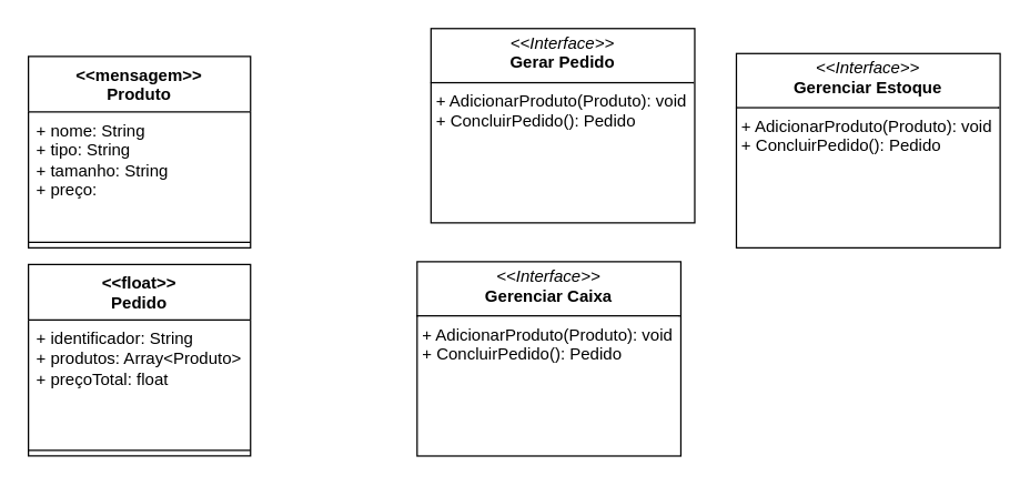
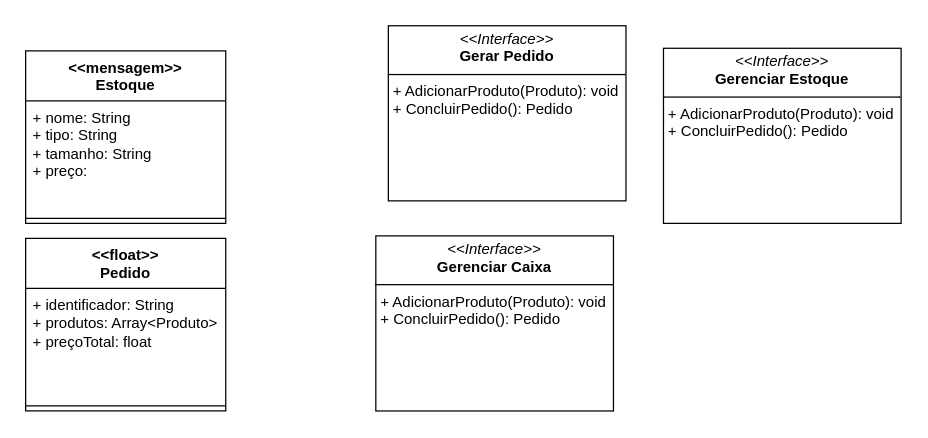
  <mxCell id="0" />
  <mxCell id="1" parent="0" />
  <mxCell id="2" value="&lt;p style=&quot;margin:0px;margin-top:4px;text-align:center;&quot;&gt;&lt;i&gt;&amp;lt;&amp;lt;Interface&amp;gt;&amp;gt;&lt;/i&gt;&lt;br&gt;&lt;b&gt;Gerar Pedido&lt;/b&gt;&lt;/p&gt;&lt;hr size=&quot;1&quot; style=&quot;border-style:solid;&quot;&gt;&lt;p style=&quot;margin:0px;margin-left:4px;&quot;&gt;+ AdicionarProduto(Produto): void&lt;br&gt;+ ConcluirPedido(): Pedido&lt;/p&gt;" style="verticalAlign=top;align=left;overflow=fill;html=1;whiteSpace=wrap;" vertex="1" parent="1"><mxGeometry x="310" y="20" width="190" height="140" as="geometry" /></mxCell>
- <mxCell id="3" value="&amp;lt;&amp;lt;mensagem&amp;gt;&amp;gt;&lt;div&gt;Produto&lt;/div&gt;" style="swimlane;fontStyle=1;align=center;verticalAlign=top;childLayout=stackLayout;horizontal=1;startSize=40;horizontalStack=0;resizeParent=1;resizeParentMax=0;resizeLast=0;collapsible=1;marginBottom=0;whiteSpace=wrap;html=1;" vertex="1" parent="1"><mxGeometry x="20" y="40" width="160" height="138" as="geometry" /></mxCell>
+ <mxCell id="3" value="&amp;lt;&amp;lt;mensagem&amp;gt;&amp;gt;&lt;div&gt;Estoque&lt;/div&gt;" style="swimlane;fontStyle=1;align=center;verticalAlign=top;childLayout=stackLayout;horizontal=1;startSize=40;horizontalStack=0;resizeParent=1;resizeParentMax=0;resizeLast=0;collapsible=1;marginBottom=0;whiteSpace=wrap;html=1;" vertex="1" parent="1"><mxGeometry x="20" y="40" width="160" height="138" as="geometry" /></mxCell>
  <mxCell id="4" value="+ nome: String&lt;div&gt;+ tipo: String&lt;/div&gt;&lt;div&gt;+ tamanho: String&lt;/div&gt;&lt;div&gt;+ preço:&amp;nbsp;&lt;/div&gt;" style="text;strokeColor=none;fillColor=none;align=left;verticalAlign=top;spacingLeft=4;spacingRight=4;overflow=hidden;rotatable=0;points=[[0,0.5],[1,0.5]];portConstraint=eastwest;whiteSpace=wrap;html=1;" vertex="1" parent="3"><mxGeometry y="40" width="160" height="90" as="geometry" /></mxCell>
  <mxCell id="5" value="" style="line;strokeWidth=1;fillColor=none;align=left;verticalAlign=middle;spacingTop=-1;spacingLeft=3;spacingRight=3;rotatable=0;labelPosition=right;points=[];portConstraint=eastwest;strokeColor=inherit;" vertex="1" parent="3"><mxGeometry y="130" width="160" height="8" as="geometry" /></mxCell>
  <mxCell id="6" value="&amp;lt;&amp;lt;float&amp;gt;&amp;gt;&lt;div&gt;Pedido&lt;/div&gt;" style="swimlane;fontStyle=1;align=center;verticalAlign=top;childLayout=stackLayout;horizontal=1;startSize=40;horizontalStack=0;resizeParent=1;resizeParentMax=0;resizeLast=0;collapsible=1;marginBottom=0;whiteSpace=wrap;html=1;" vertex="1" parent="1"><mxGeometry x="20" y="190" width="160" height="138" as="geometry" /></mxCell>
  <mxCell id="7" value="+ identificador: String&lt;div&gt;+ produtos: Array&amp;lt;Produto&amp;gt;&lt;/div&gt;&lt;div&gt;+ preçoTotal: float&amp;nbsp;&lt;/div&gt;" style="text;strokeColor=none;fillColor=none;align=left;verticalAlign=top;spacingLeft=4;spacingRight=4;overflow=hidden;rotatable=0;points=[[0,0.5],[1,0.5]];portConstraint=eastwest;whiteSpace=wrap;html=1;" vertex="1" parent="6"><mxGeometry y="40" width="160" height="90" as="geometry" /></mxCell>
  <mxCell id="8" value="" style="line;strokeWidth=1;fillColor=none;align=left;verticalAlign=middle;spacingTop=-1;spacingLeft=3;spacingRight=3;rotatable=0;labelPosition=right;points=[];portConstraint=eastwest;strokeColor=inherit;" vertex="1" parent="6"><mxGeometry y="130" width="160" height="8" as="geometry" /></mxCell>
  <mxCell id="9" value="&lt;p style=&quot;margin:0px;margin-top:4px;text-align:center;&quot;&gt;&lt;i&gt;&amp;lt;&amp;lt;Interface&amp;gt;&amp;gt;&lt;/i&gt;&lt;br&gt;&lt;b&gt;Gerenciar Estoque&lt;/b&gt;&lt;/p&gt;&lt;hr size=&quot;1&quot; style=&quot;border-style:solid;&quot;&gt;&lt;p style=&quot;margin:0px;margin-left:4px;&quot;&gt;+ AdicionarProduto(Produto): void&lt;br&gt;+ ConcluirPedido(): Pedido&lt;/p&gt;" style="verticalAlign=top;align=left;overflow=fill;html=1;whiteSpace=wrap;" vertex="1" parent="1"><mxGeometry x="530" y="38" width="190" height="140" as="geometry" /></mxCell>
  <mxCell id="10" value="&lt;p style=&quot;margin:0px;margin-top:4px;text-align:center;&quot;&gt;&lt;i&gt;&amp;lt;&amp;lt;Interface&amp;gt;&amp;gt;&lt;/i&gt;&lt;br&gt;&lt;b&gt;Gerenciar Caixa&lt;/b&gt;&lt;/p&gt;&lt;hr size=&quot;1&quot; style=&quot;border-style:solid;&quot;&gt;&lt;p style=&quot;margin:0px;margin-left:4px;&quot;&gt;+ AdicionarProduto(Produto): void&lt;br&gt;+ ConcluirPedido(): Pedido&lt;/p&gt;" style="verticalAlign=top;align=left;overflow=fill;html=1;whiteSpace=wrap;" vertex="1" parent="1"><mxGeometry x="300" y="188" width="190" height="140" as="geometry" /></mxCell>
